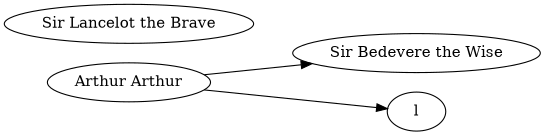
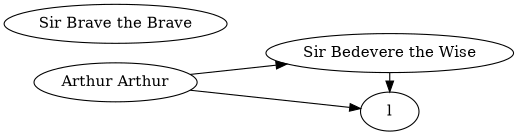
  digraph {
    rankdir=LR
    n1 [label="Arthur Arthur"]
    n2 [label="Sir Bedevere the Wise"]
    l
-   n4 [label="Sir Lancelot the Brave"]
+   n4 [label="Sir Brave the Brave"]
    n1 -> n2
    n1 -> l
+   n2 -> l [constraint=false]
  }
